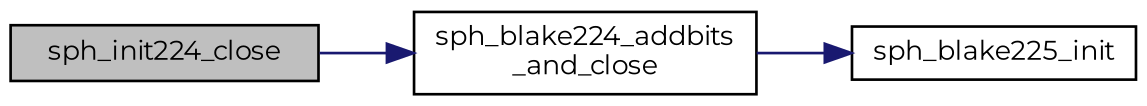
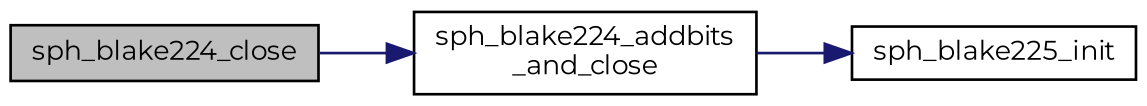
  digraph {
    fontname=Montserrat
    rankdir=LR
    node [color=black fillcolor=white fontname=Montserrat fontsize=10 shape=record style=filled]
    edge [color=midnightblue fontname=Montserrat fontsize=10 labelfontname=Helvetica labelfontsize=10 style=solid]
-   n1 [fillcolor=grey75 fontcolor=black height=0.2 label=sph_init224_close width=0.4]
+   n1 [fillcolor=grey75 fontcolor=black height=0.2 label=sph_blake224_close width=0.4]
    n2 [height=0.2 label="sph_blake224_addbits\l_and_close" width=0.4]
    n3 [height=0.2 label=sph_blake225_init width=0.4]
    n1 -> n2
    n2 -> n3
  }
